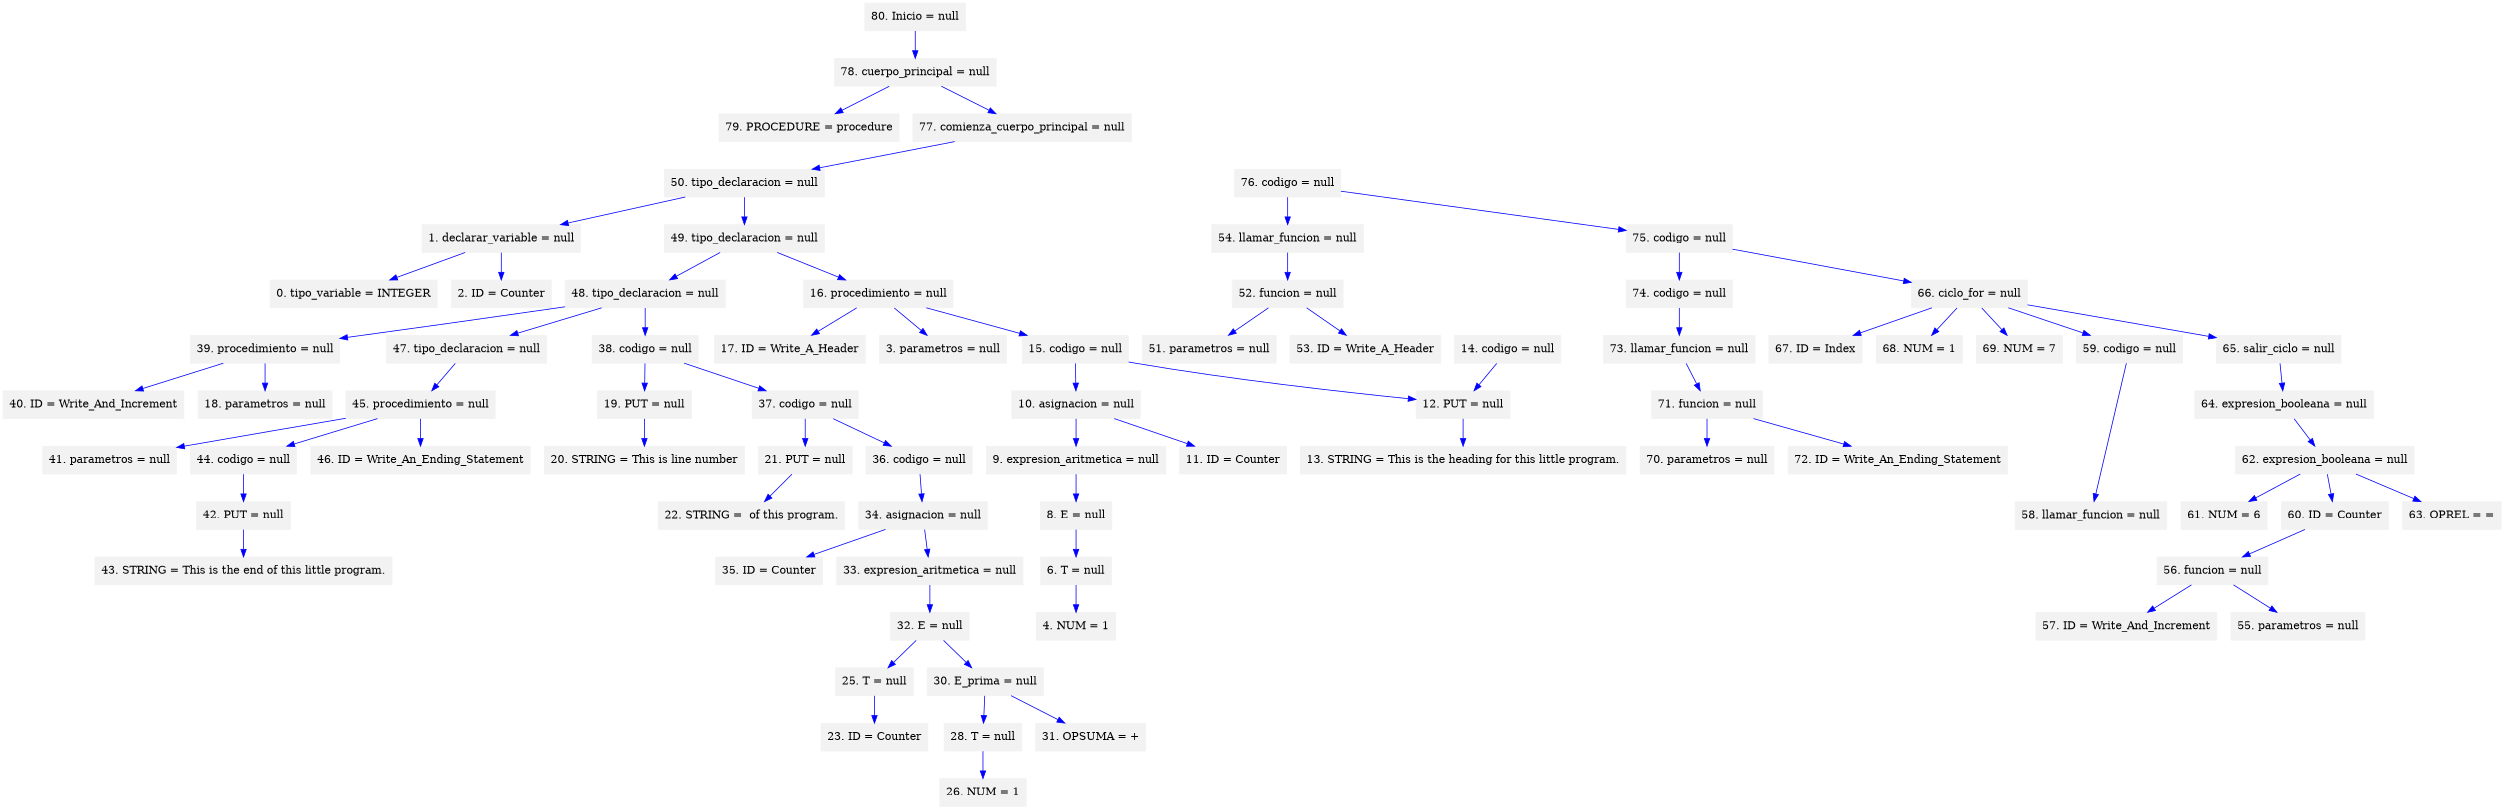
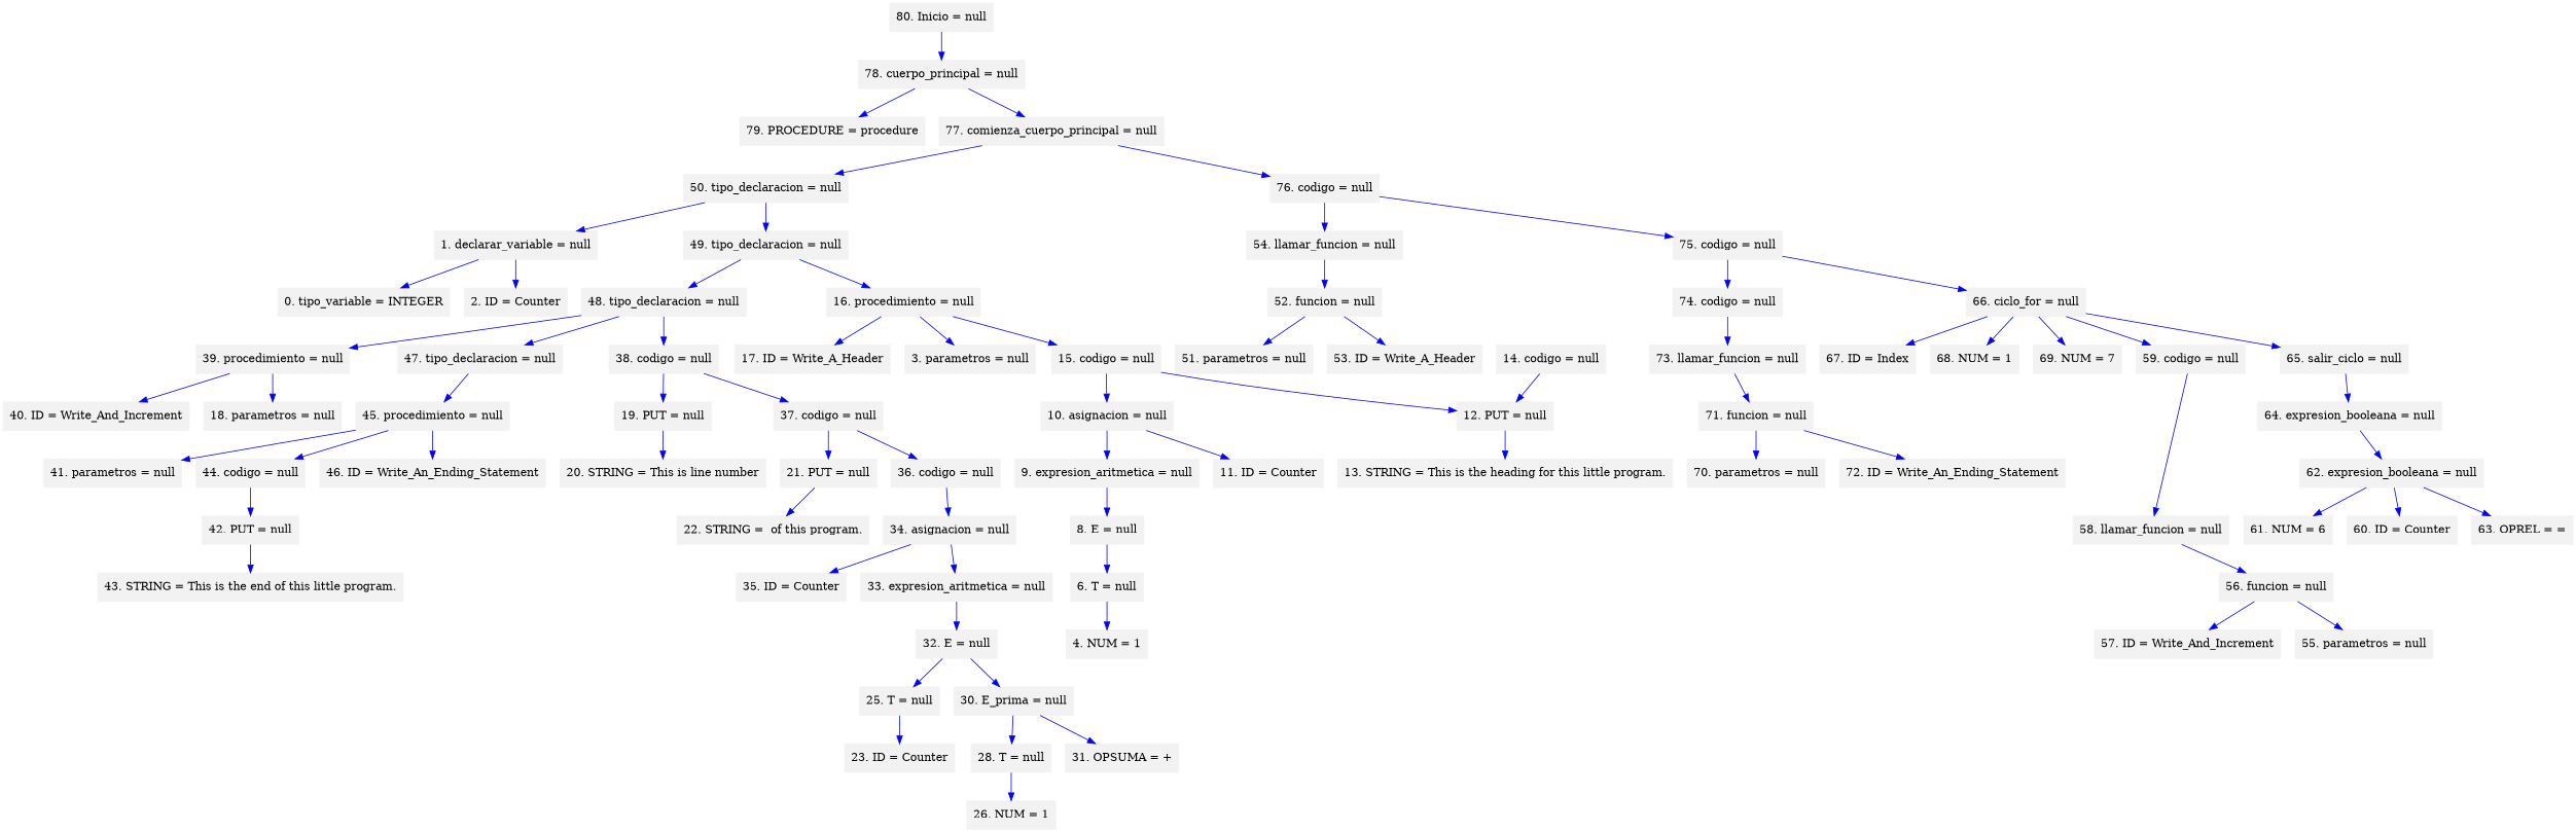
  digraph {
    rankdir=UD
    node [color=Gray95 shape=box style=filled]
    edge [color=blue]
    "80. Inicio = null"
    "78. cuerpo_principal = null"
    "79. PROCEDURE = procedure"
    "77. comienza_cuerpo_principal = null"
    "50. tipo_declaracion = null"
    "76. codigo = null"
    "1. declarar_variable = null"
    "49. tipo_declaracion = null"
    "54. llamar_funcion = null"
    "75. codigo = null"
    "2. ID = Counter"
    "0. tipo_variable = INTEGER"
    "16. procedimiento = null"
    "48. tipo_declaracion = null"
    "17. ID = Write_A_Header"
    "3. parametros = null"
    "15. codigo = null"
    "39. procedimiento = null"
    "47. tipo_declaracion = null"
    "38. codigo = null"
    "10. asignacion = null"
    "12. PUT = null"
    "11. ID = Counter"
    "9. expresion_aritmetica = null"
    "14. codigo = null"
    "8. E = null"
    "6. T = null"
    "4. NUM = 1"
    "13. STRING = This is the heading for this little program."
    "40. ID = Write_And_Increment"
    "18. parametros = null"
    "45. procedimiento = null"
    "19. PUT = null"
    "37. codigo = null"
    "20. STRING = This is line number"
    "21. PUT = null"
    "36. codigo = null"
    "22. STRING =  of this program."
    "34. asignacion = null"
    "35. ID = Counter"
    "33. expresion_aritmetica = null"
    "32. E = null"
    "25. T = null"
    "30. E_prima = null"
    "23. ID = Counter"
    "31. OPSUMA = +"
    "28. T = null"
    "26. NUM = 1"
    "46. ID = Write_An_Ending_Statement"
    "41. parametros = null"
    "44. codigo = null"
    "42. PUT = null"
    "43. STRING = This is the end of this little program."
    "52. funcion = null"
    "66. ciclo_for = null"
    "74. codigo = null"
    "53. ID = Write_A_Header"
    "51. parametros = null"
    "67. ID = Index"
    "68. NUM = 1"
    "69. NUM = 7"
    "59. codigo = null"
    "65. salir_ciclo = null"
    "73. llamar_funcion = null"
    "58. llamar_funcion = null"
    "64. expresion_booleana = null"
    "56. funcion = null"
    "57. ID = Write_And_Increment"
    "55. parametros = null"
    "62. expresion_booleana = null"
    "60. ID = Counter"
    "63. OPREL = ="
    "61. NUM = 6"
    "71. funcion = null"
    "72. ID = Write_An_Ending_Statement"
    "70. parametros = null"
    "80. Inicio = null" -> "78. cuerpo_principal = null"
    "78. cuerpo_principal = null" -> "79. PROCEDURE = procedure"
    "78. cuerpo_principal = null" -> "77. comienza_cuerpo_principal = null"
    "77. comienza_cuerpo_principal = null" -> "50. tipo_declaracion = null"
+   "77. comienza_cuerpo_principal = null" -> "76. codigo = null"
    "50. tipo_declaracion = null" -> "1. declarar_variable = null"
    "50. tipo_declaracion = null" -> "49. tipo_declaracion = null"
    "76. codigo = null" -> "54. llamar_funcion = null"
    "76. codigo = null" -> "75. codigo = null"
    "1. declarar_variable = null" -> "2. ID = Counter"
    "1. declarar_variable = null" -> "0. tipo_variable = INTEGER"
    "49. tipo_declaracion = null" -> "16. procedimiento = null"
    "49. tipo_declaracion = null" -> "48. tipo_declaracion = null"
    "54. llamar_funcion = null" -> "52. funcion = null"
    "75. codigo = null" -> "66. ciclo_for = null"
    "75. codigo = null" -> "74. codigo = null"
    "16. procedimiento = null" -> "17. ID = Write_A_Header"
    "16. procedimiento = null" -> "3. parametros = null"
    "16. procedimiento = null" -> "15. codigo = null"
    "48. tipo_declaracion = null" -> "39. procedimiento = null"
    "48. tipo_declaracion = null" -> "47. tipo_declaracion = null"
    "48. tipo_declaracion = null" -> "38. codigo = null"
    "15. codigo = null" -> "10. asignacion = null"
    "15. codigo = null" -> "12. PUT = null"
    "39. procedimiento = null" -> "40. ID = Write_And_Increment"
    "39. procedimiento = null" -> "18. parametros = null"
    "47. tipo_declaracion = null" -> "45. procedimiento = null"
    "38. codigo = null" -> "19. PUT = null"
    "38. codigo = null" -> "37. codigo = null"
    "10. asignacion = null" -> "11. ID = Counter"
    "10. asignacion = null" -> "9. expresion_aritmetica = null"
    "12. PUT = null" -> "13. STRING = This is the heading for this little program."
    "9. expresion_aritmetica = null" -> "8. E = null"
    "14. codigo = null" -> "12. PUT = null"
    "8. E = null" -> "6. T = null"
    "6. T = null" -> "4. NUM = 1"
    "45. procedimiento = null" -> "46. ID = Write_An_Ending_Statement"
    "45. procedimiento = null" -> "41. parametros = null"
    "45. procedimiento = null" -> "44. codigo = null"
    "19. PUT = null" -> "20. STRING = This is line number"
    "37. codigo = null" -> "21. PUT = null"
    "37. codigo = null" -> "36. codigo = null"
    "21. PUT = null" -> "22. STRING =  of this program."
    "36. codigo = null" -> "34. asignacion = null"
    "34. asignacion = null" -> "35. ID = Counter"
    "34. asignacion = null" -> "33. expresion_aritmetica = null"
    "33. expresion_aritmetica = null" -> "32. E = null"
    "32. E = null" -> "25. T = null"
    "32. E = null" -> "30. E_prima = null"
    "25. T = null" -> "23. ID = Counter"
    "30. E_prima = null" -> "31. OPSUMA = +"
    "30. E_prima = null" -> "28. T = null"
    "28. T = null" -> "26. NUM = 1"
    "44. codigo = null" -> "42. PUT = null"
    "42. PUT = null" -> "43. STRING = This is the end of this little program."
    "52. funcion = null" -> "53. ID = Write_A_Header"
    "52. funcion = null" -> "51. parametros = null"
    "66. ciclo_for = null" -> "67. ID = Index"
    "66. ciclo_for = null" -> "68. NUM = 1"
    "66. ciclo_for = null" -> "69. NUM = 7"
    "66. ciclo_for = null" -> "59. codigo = null"
    "66. ciclo_for = null" -> "65. salir_ciclo = null"
    "74. codigo = null" -> "73. llamar_funcion = null"
    "59. codigo = null" -> "58. llamar_funcion = null"
    "65. salir_ciclo = null" -> "64. expresion_booleana = null"
    "73. llamar_funcion = null" -> "71. funcion = null"
-   "60. ID = Counter" -> "56. funcion = null"
+   "58. llamar_funcion = null" -> "56. funcion = null"
    "64. expresion_booleana = null" -> "62. expresion_booleana = null"
    "56. funcion = null" -> "57. ID = Write_And_Increment"
    "56. funcion = null" -> "55. parametros = null"
    "62. expresion_booleana = null" -> "60. ID = Counter"
    "62. expresion_booleana = null" -> "63. OPREL = ="
    "62. expresion_booleana = null" -> "61. NUM = 6"
    "71. funcion = null" -> "72. ID = Write_An_Ending_Statement"
    "71. funcion = null" -> "70. parametros = null"
  }
